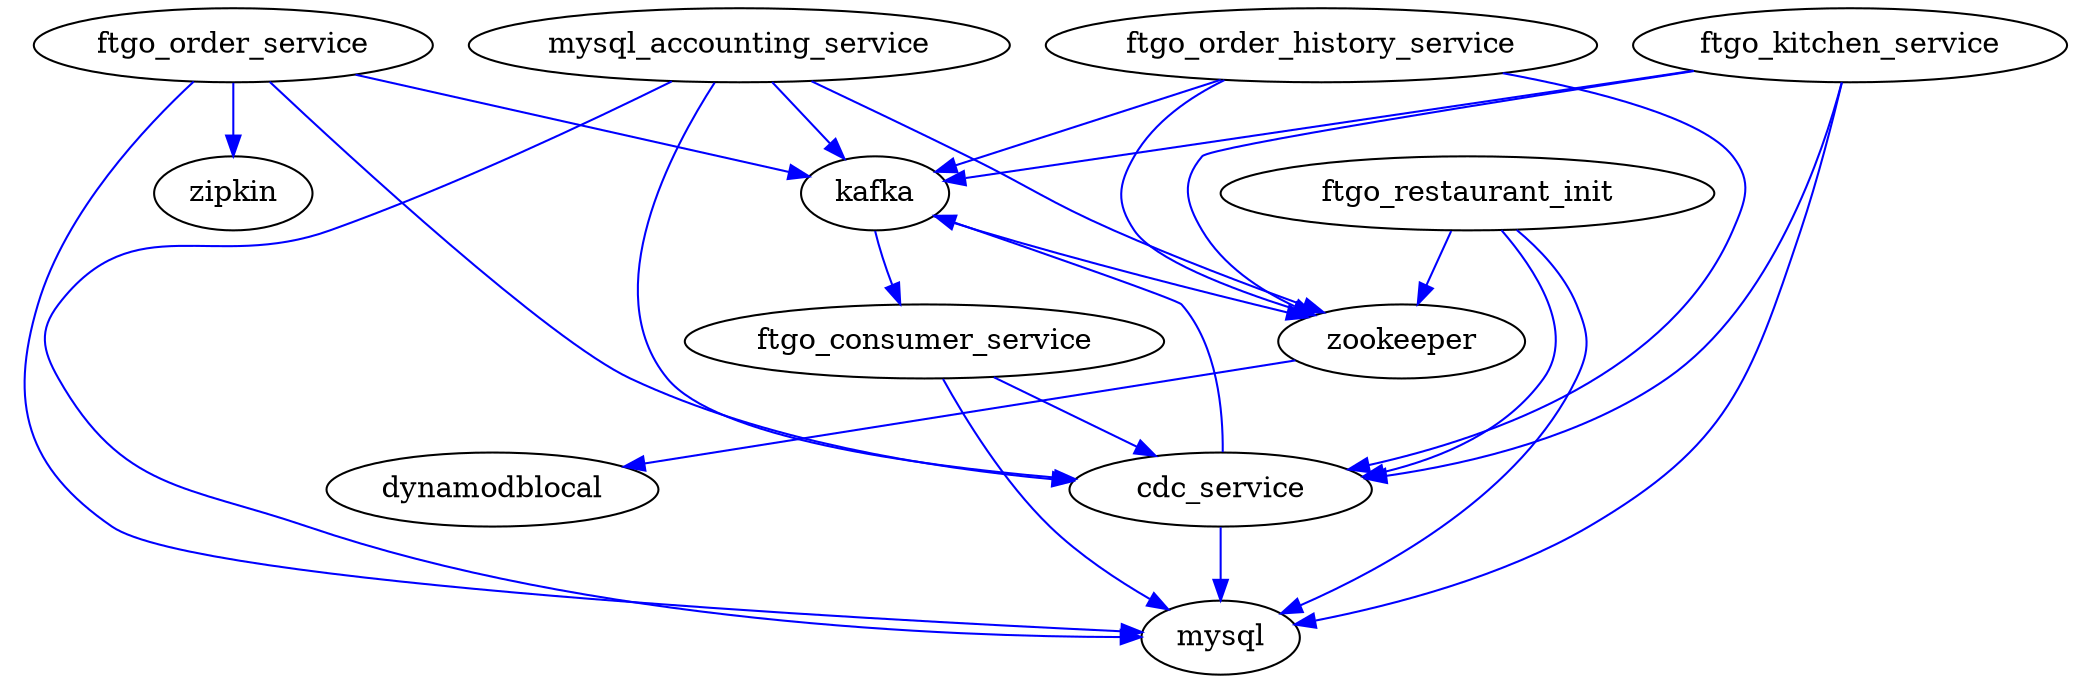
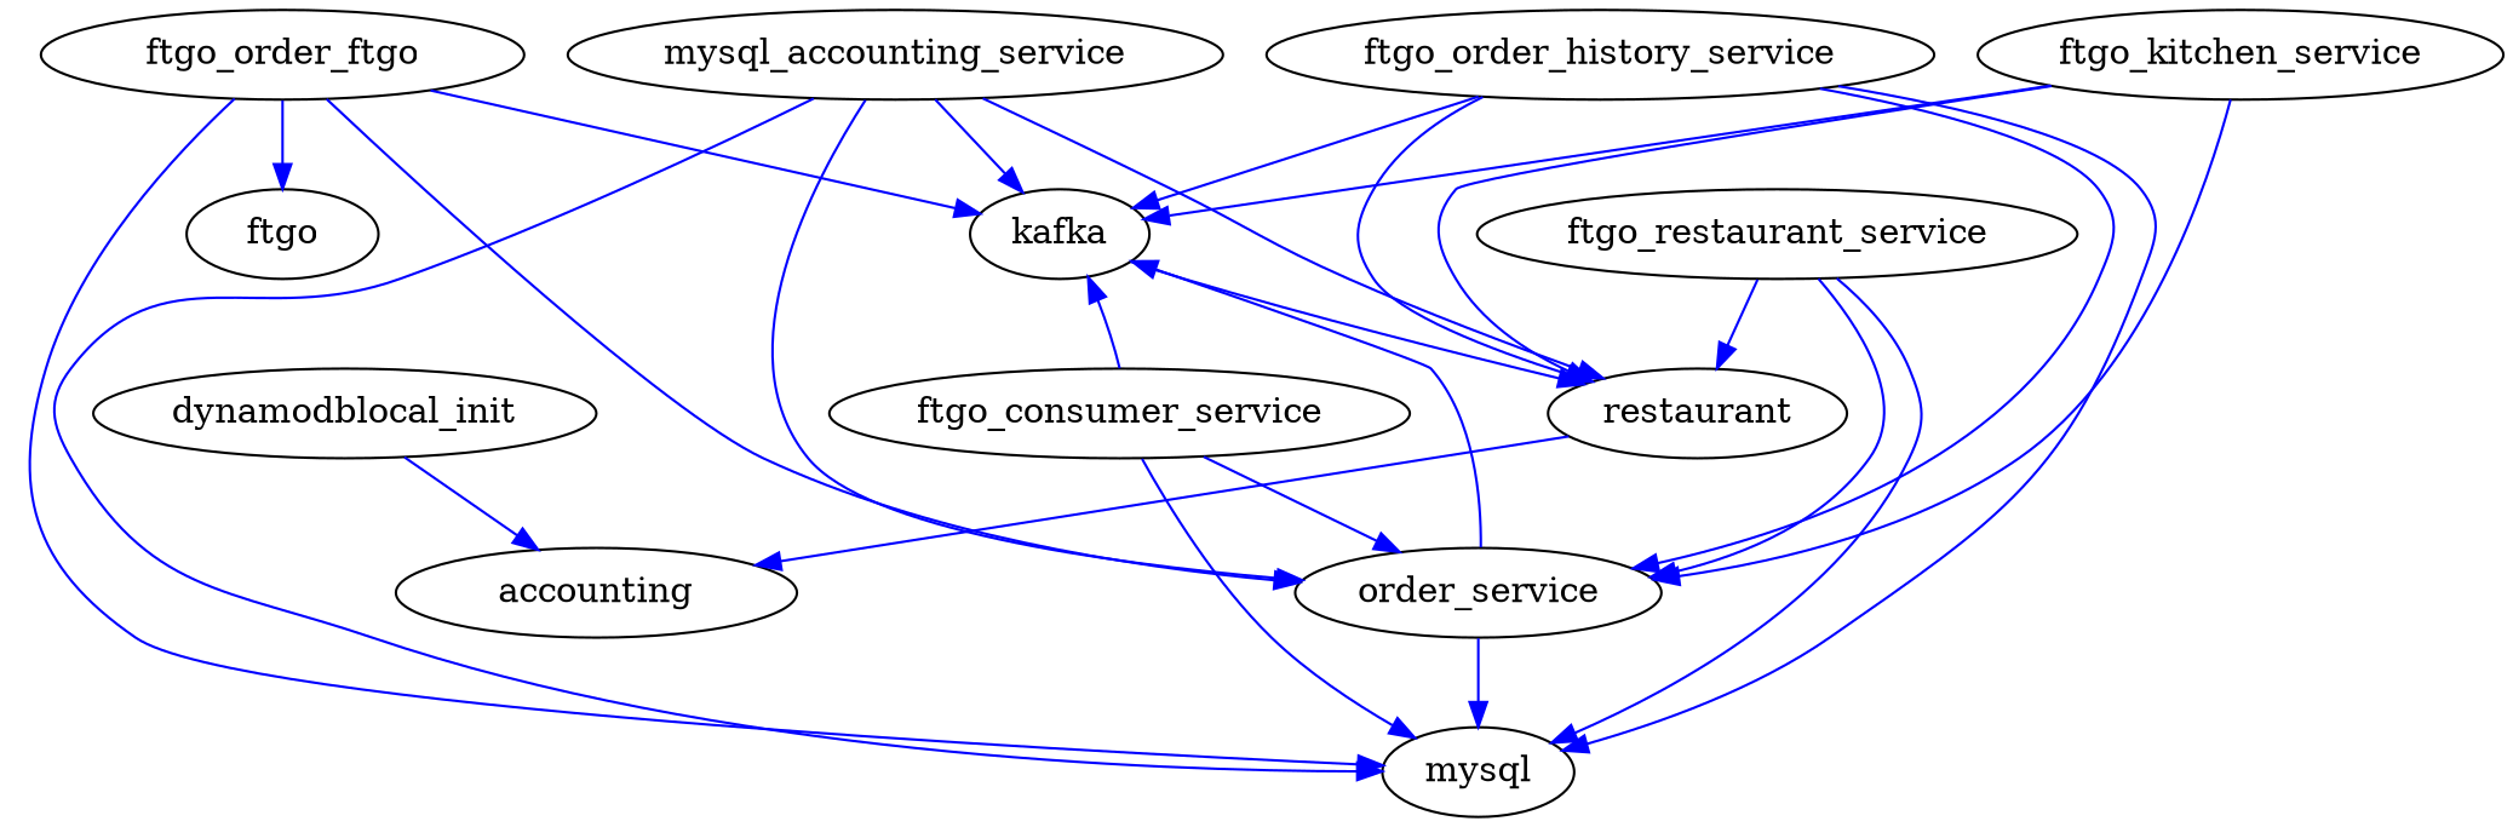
  digraph {
    edge [color=blue]
    kafka
-   zookeeper
-   dynamodblocal
-   cdc_service
+   zookeeper [label=restaurant]
+   dynamodblocal [label=accounting]
+   cdc_service [label=order_service]
    mysql
    ftgo_consumer_service
-   ftgo_order_service
-   zipkin
+   ftgo_order_service [label=ftgo_order_ftgo]
+   zipkin [label=ftgo]
    ftgo_kitchen_service
-   ftgo_restaurant_service [label=ftgo_restaurant_init]
+   ftgo_restaurant_service
    n11 [label=mysql_accounting_service]
    ftgo_order_history_service
+   dynamodblocal_init
    kafka -> zookeeper
    zookeeper -> dynamodblocal
    cdc_service -> kafka
    cdc_service -> mysql
-   kafka -> ftgo_consumer_service
+   ftgo_consumer_service -> kafka
    ftgo_consumer_service -> cdc_service
    ftgo_consumer_service -> mysql
    ftgo_order_service -> kafka
    ftgo_order_service -> cdc_service
    ftgo_order_service -> mysql
    ftgo_order_service -> zipkin
    ftgo_kitchen_service -> kafka
    ftgo_kitchen_service -> zookeeper
    ftgo_kitchen_service -> cdc_service
-   ftgo_kitchen_service -> mysql
+   ftgo_order_history_service -> mysql
    ftgo_restaurant_service -> zookeeper
    ftgo_restaurant_service -> cdc_service
    ftgo_restaurant_service -> mysql
    n11 -> kafka
    n11 -> zookeeper
    n11 -> cdc_service
    n11 -> mysql
    ftgo_order_history_service -> kafka
    ftgo_order_history_service -> zookeeper
    ftgo_order_history_service -> cdc_service
+   dynamodblocal_init -> dynamodblocal
  }
